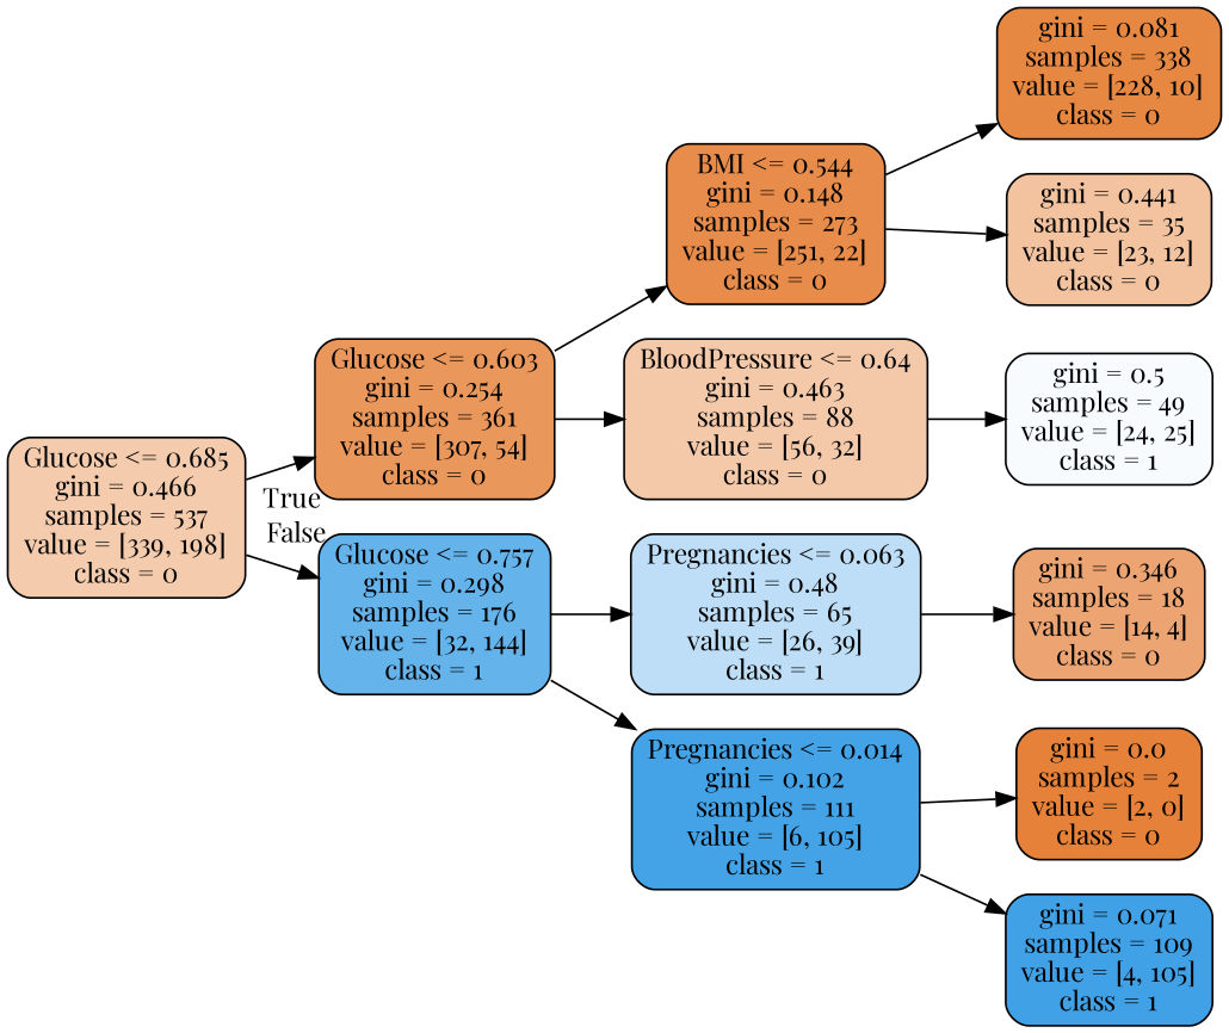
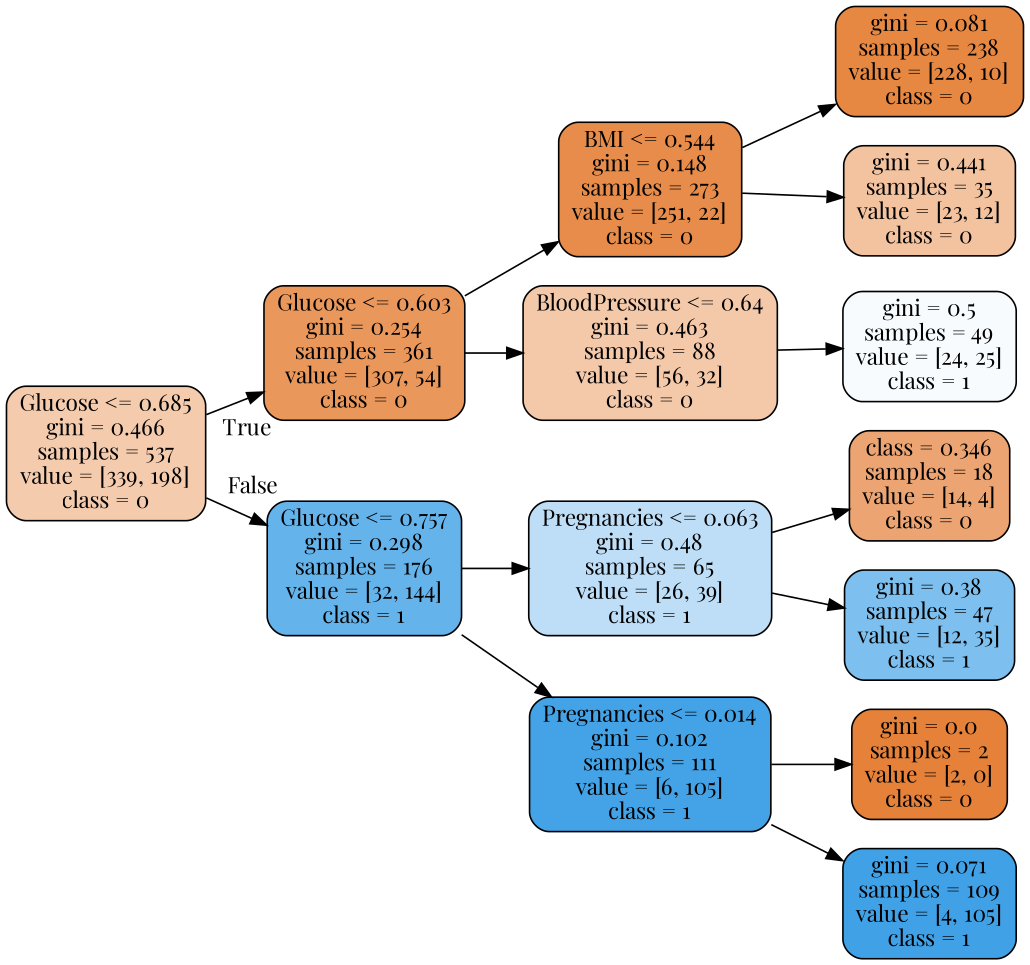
  digraph {
    fontname="Playfair Display"
    rankdir=LR
    node [color=black fontname="Playfair Display" shape=box style="filled, rounded"]
    edge [fontname="Playfair Display"]
    n1 [fillcolor="#f4cbad" label="Glucose <= 0.685\ngini = 0.466\nsamples = 537\nvalue = [339, 198]\nclass = 0"]
    n2 [fillcolor="#ea975c" label="Glucose <= 0.603\ngini = 0.254\nsamples = 361\nvalue = [307, 54]\nclass = 0"]
    n3 [fillcolor="#65b3eb" label="Glucose <= 0.757\ngini = 0.298\nsamples = 176\nvalue = [32, 144]\nclass = 1"]
    n4 [fillcolor="#e78c4a" label="BMI <= 0.544\ngini = 0.148\nsamples = 273\nvalue = [251, 22]\nclass = 0"]
    n5 [fillcolor="#f4c9aa" label="BloodPressure <= 0.64\ngini = 0.463\nsamples = 88\nvalue = [56, 32]\nclass = 0"]
    n6 [fillcolor="#bddef6" label="Pregnancies <= 0.063\ngini = 0.48\nsamples = 65\nvalue = [26, 39]\nclass = 1"]
    n7 [fillcolor="#44a3e6" label="Pregnancies <= 0.014\ngini = 0.102\nsamples = 111\nvalue = [6, 105]\nclass = 1"]
-   n8 [fillcolor="#e68742" label="gini = 0.081\nsamples = 338\nvalue = [228, 10]\nclass = 0"]
+   n8 [fillcolor="#e68742" label="gini = 0.081\nsamples = 238\nvalue = [228, 10]\nclass = 0"]
    n9 [fillcolor="#f3c3a0" label="gini = 0.441\nsamples = 35\nvalue = [23, 12]\nclass = 0"]
    n10 [fillcolor="#f7fbfe" label="gini = 0.5\nsamples = 49\nvalue = [24, 25]\nclass = 1"]
-   n11 [fillcolor="#eca572" label="gini = 0.346\nsamples = 18\nvalue = [14, 4]\nclass = 0"]
+   n11 [fillcolor="#eca572" label="class = 0.346\nsamples = 18\nvalue = [14, 4]\nclass = 0"]
+   n12 [fillcolor="#7dbfee" label="gini = 0.38\nsamples = 47\nvalue = [12, 35]\nclass = 1"]
    n13 [fillcolor="#e58139" label="gini = 0.0\nsamples = 2\nvalue = [2, 0]\nclass = 0"]
    n14 [fillcolor="#41a1e6" label="gini = 0.071\nsamples = 109\nvalue = [4, 105]\nclass = 1"]
    n1 -> n2 [headlabel=True labelangle=45 labeldistance=2.5]
    n1 -> n3 [headlabel=False labelangle=-45 labeldistance=2.5]
    n2 -> n4
    n2 -> n5
    n3 -> n6
    n3 -> n7
    n4 -> n8
    n4 -> n9
    n5 -> n10
    n6 -> n11
+   n6 -> n12
    n7 -> n13
    n7 -> n14
  }
